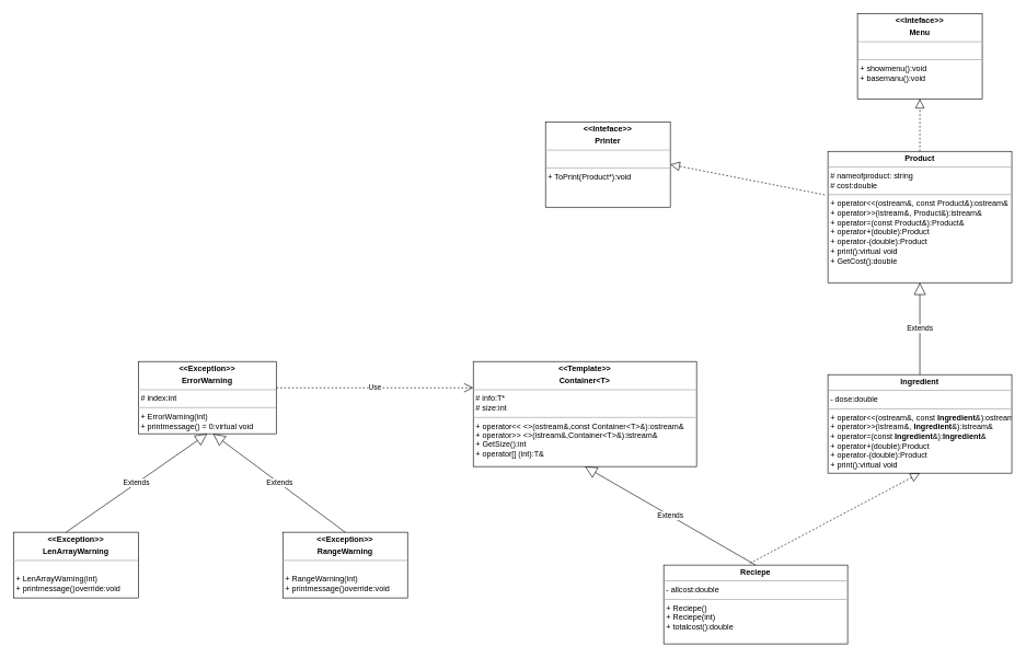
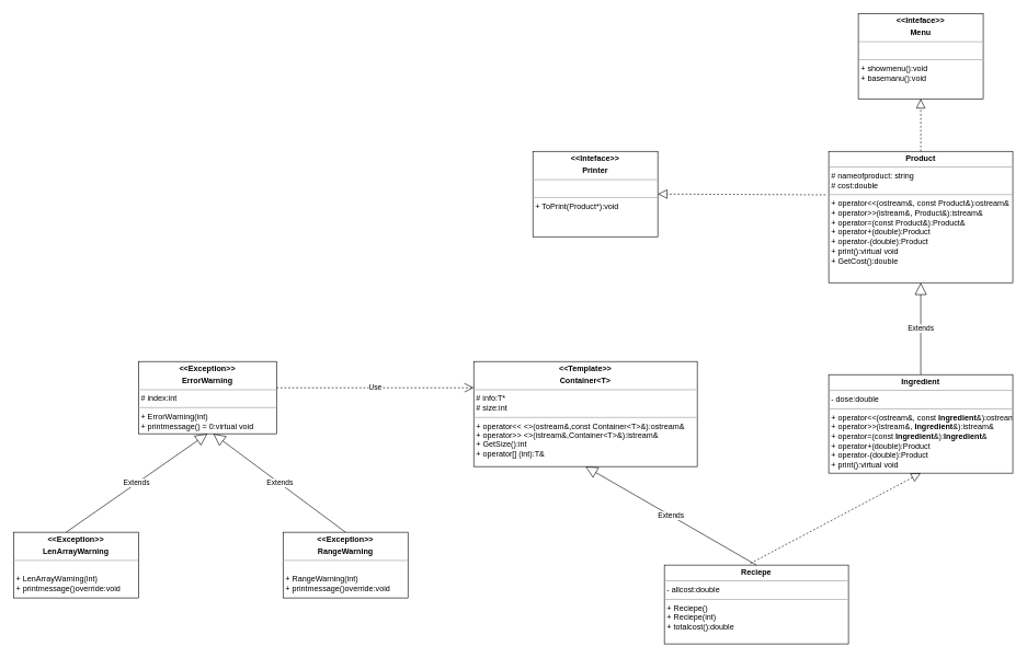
  <mxCell id="0" />
  <mxCell id="1" parent="0" />
  <mxCell id="2" value="&lt;p style=&quot;margin:0px;margin-top:4px;text-align:center;&quot;&gt;&lt;b&gt;&amp;lt;&amp;lt;Inteface&amp;gt;&amp;gt;&lt;/b&gt;&lt;/p&gt;&lt;p style=&quot;margin:0px;margin-top:4px;text-align:center;&quot;&gt;&lt;b&gt;Menu&lt;/b&gt;&lt;/p&gt;&lt;hr size=&quot;1&quot;&gt;&lt;p style=&quot;margin:0px;margin-left:4px;&quot;&gt;&amp;nbsp;&lt;/p&gt;&lt;hr size=&quot;1&quot;&gt;&lt;p style=&quot;margin:0px;margin-left:4px;&quot;&gt;+ showmenu():void&lt;/p&gt;&lt;p style=&quot;margin:0px;margin-left:4px;&quot;&gt;+ basemanu():void&lt;/p&gt;&lt;p style=&quot;margin:0px;margin-left:4px;&quot;&gt;&lt;br&gt;&lt;/p&gt;" style="verticalAlign=top;align=left;overflow=fill;fontSize=12;fontFamily=Helvetica;html=1;" vertex="1" parent="1"><mxGeometry x="1305" y="20" width="190" height="130" as="geometry" /></mxCell>
  <mxCell id="3" value="&lt;p style=&quot;margin:0px;margin-top:4px;text-align:center;&quot;&gt;&lt;b&gt;Product&lt;/b&gt;&lt;/p&gt;&lt;hr size=&quot;1&quot;&gt;&lt;p style=&quot;margin:0px;margin-left:4px;&quot;&gt;# nameofproduct: string&lt;/p&gt;&lt;p style=&quot;margin:0px;margin-left:4px;&quot;&gt;# cost:double&lt;/p&gt;&lt;hr size=&quot;1&quot;&gt;&lt;p style=&quot;margin:0px;margin-left:4px;&quot;&gt;+&amp;nbsp;operator&amp;lt;&amp;lt;(ostream&amp;amp;, const Product&amp;amp;):ostream&amp;amp;&lt;/p&gt;&lt;p style=&quot;margin:0px;margin-left:4px;&quot;&gt;+ operator&amp;gt;&amp;gt;(istream&amp;amp;, Product&amp;amp;):istream&amp;amp;&lt;br&gt;&lt;/p&gt;&lt;p style=&quot;margin:0px;margin-left:4px;&quot;&gt;+ operator=(const Product&amp;amp;):Product&amp;amp;&lt;/p&gt;&lt;p style=&quot;margin:0px;margin-left:4px;&quot;&gt;+ operator+(double):Product&lt;/p&gt;&lt;p style=&quot;margin:0px;margin-left:4px;&quot;&gt;+ operator-(double):Product&lt;/p&gt;&lt;p style=&quot;margin:0px;margin-left:4px;&quot;&gt;+ print():virtual void&lt;/p&gt;&lt;p style=&quot;margin:0px;margin-left:4px;&quot;&gt;+ GetCost():double&lt;/p&gt;&lt;p style=&quot;margin:0px;margin-left:4px;&quot;&gt;&lt;br&gt;&lt;/p&gt;&lt;p style=&quot;margin:0px;margin-left:4px;&quot;&gt;&lt;br&gt;&lt;/p&gt;" style="verticalAlign=top;align=left;overflow=fill;fontSize=12;fontFamily=Helvetica;html=1;" vertex="1" parent="1"><mxGeometry x="1260" y="230" width="280" height="200" as="geometry" /></mxCell>
  <mxCell id="4" value="&lt;p style=&quot;margin:0px;margin-top:4px;text-align:center;&quot;&gt;&lt;b&gt;Ingredient&lt;/b&gt;&lt;/p&gt;&lt;hr size=&quot;1&quot;&gt;&lt;p style=&quot;margin:0px;margin-left:4px;&quot;&gt;- dose:double&lt;/p&gt;&lt;hr size=&quot;1&quot;&gt;&lt;p style=&quot;margin:0px;margin-left:4px;&quot;&gt;+&amp;nbsp;operator&amp;lt;&amp;lt;(ostream&amp;amp;, const&amp;nbsp;&lt;b style=&quot;text-align: center;&quot;&gt;Ingredient&lt;/b&gt;&amp;amp;):ostream&amp;amp;&lt;/p&gt;&lt;p style=&quot;margin:0px;margin-left:4px;&quot;&gt;+ operator&amp;gt;&amp;gt;(istream&amp;amp;,&amp;nbsp;&lt;b style=&quot;text-align: center;&quot;&gt;Ingredient&lt;/b&gt;&amp;amp;):istream&amp;amp;&lt;br&gt;&lt;/p&gt;&lt;p style=&quot;margin:0px;margin-left:4px;&quot;&gt;+ operator=(const&amp;nbsp;&lt;b style=&quot;text-align: center;&quot;&gt;Ingredient&lt;/b&gt;&amp;amp;):&lt;b style=&quot;text-align: center;&quot;&gt;Ingredient&lt;/b&gt;&amp;amp;&lt;/p&gt;&lt;p style=&quot;margin:0px;margin-left:4px;&quot;&gt;+ operator+(double):Product&lt;/p&gt;&lt;p style=&quot;margin:0px;margin-left:4px;&quot;&gt;+ operator-(double):Product&lt;/p&gt;&lt;p style=&quot;margin:0px;margin-left:4px;&quot;&gt;+ print():virtual void&lt;/p&gt;&lt;p style=&quot;margin:0px;margin-left:4px;&quot;&gt;&lt;br&gt;&lt;/p&gt;&lt;p style=&quot;margin:0px;margin-left:4px;&quot;&gt;&lt;br&gt;&lt;/p&gt;" style="verticalAlign=top;align=left;overflow=fill;fontSize=12;fontFamily=Helvetica;html=1;" vertex="1" parent="1"><mxGeometry x="1260" y="570" width="280" height="150" as="geometry" /></mxCell>
  <mxCell id="5" value="&lt;p style=&quot;margin:0px;margin-top:4px;text-align:center;&quot;&gt;&lt;b&gt;Reciepe&lt;/b&gt;&lt;/p&gt;&lt;hr size=&quot;1&quot;&gt;&lt;p style=&quot;margin:0px;margin-left:4px;&quot;&gt;- allcost:double&lt;/p&gt;&lt;hr size=&quot;1&quot;&gt;&lt;p style=&quot;margin:0px;margin-left:4px;&quot;&gt;+ Reciepe()&lt;/p&gt;&lt;p style=&quot;margin:0px;margin-left:4px;&quot;&gt;+ Reciepe(int)&lt;/p&gt;&lt;p style=&quot;margin:0px;margin-left:4px;&quot;&gt;+ totalcost():double&lt;/p&gt;&lt;p style=&quot;margin:0px;margin-left:4px;&quot;&gt;&lt;br&gt;&lt;/p&gt;&lt;p style=&quot;margin:0px;margin-left:4px;&quot;&gt;&lt;br&gt;&lt;/p&gt;" style="verticalAlign=top;align=left;overflow=fill;fontSize=12;fontFamily=Helvetica;html=1;" vertex="1" parent="1"><mxGeometry x="1010" y="860" width="280" height="120" as="geometry" /></mxCell>
  <mxCell id="6" value="&lt;p style=&quot;margin:0px;margin-top:4px;text-align:center;&quot;&gt;&lt;b&gt;&amp;lt;&amp;lt;Template&amp;gt;&amp;gt;&lt;/b&gt;&lt;/p&gt;&lt;p style=&quot;margin:0px;margin-top:4px;text-align:center;&quot;&gt;&lt;b&gt;Container&amp;lt;T&amp;gt;&lt;/b&gt;&lt;/p&gt;&lt;hr size=&quot;1&quot;&gt;&lt;p style=&quot;margin:0px;margin-left:4px;&quot;&gt;# info:T*&lt;/p&gt;&lt;p style=&quot;margin:0px;margin-left:4px;&quot;&gt;# size:int&amp;nbsp;&lt;/p&gt;&lt;hr size=&quot;1&quot;&gt;&lt;p style=&quot;margin:0px;margin-left:4px;&quot;&gt;+ operator&amp;lt;&amp;lt; &amp;lt;&amp;gt;(ostream&amp;amp;,const Container&amp;lt;T&amp;gt;&amp;amp;):ostream&amp;amp;&lt;/p&gt;&lt;p style=&quot;margin:0px;margin-left:4px;&quot;&gt;+ operator&amp;gt;&amp;gt; &amp;lt;&amp;gt;(istream&amp;amp;,Container&amp;lt;T&amp;gt;&amp;amp;):istream&amp;amp;&lt;/p&gt;&lt;p style=&quot;margin:0px;margin-left:4px;&quot;&gt;+ GetSize():int&lt;/p&gt;&lt;p style=&quot;margin:0px;margin-left:4px;&quot;&gt;+ operator[] (int):T&amp;amp;&lt;/p&gt;" style="verticalAlign=top;align=left;overflow=fill;fontSize=12;fontFamily=Helvetica;html=1;" vertex="1" parent="1"><mxGeometry x="720" y="550" width="340" height="160" as="geometry" /></mxCell>
  <mxCell id="7" value="&lt;p style=&quot;margin:0px;margin-top:4px;text-align:center;&quot;&gt;&lt;b&gt;&amp;lt;&amp;lt;Exception&amp;gt;&amp;gt;&lt;/b&gt;&lt;/p&gt;&lt;p style=&quot;margin:0px;margin-top:4px;text-align:center;&quot;&gt;&lt;b&gt;ErrorWarning&lt;/b&gt;&lt;/p&gt;&lt;hr size=&quot;1&quot;&gt;&lt;p style=&quot;margin:0px;margin-left:4px;&quot;&gt;# index:int&lt;/p&gt;&lt;hr size=&quot;1&quot;&gt;&lt;p style=&quot;margin:0px;margin-left:4px;&quot;&gt;+ ErrorWarning(int)&lt;/p&gt;&lt;p style=&quot;margin:0px;margin-left:4px;&quot;&gt;+ printmessage() = 0:virtual void&lt;/p&gt;" style="verticalAlign=top;align=left;overflow=fill;fontSize=12;fontFamily=Helvetica;html=1;" vertex="1" parent="1"><mxGeometry x="210" y="550" width="210" height="110" as="geometry" /></mxCell>
  <mxCell id="8" value="&lt;p style=&quot;margin:0px;margin-top:4px;text-align:center;&quot;&gt;&lt;b&gt;&amp;lt;&amp;lt;Exception&amp;gt;&amp;gt;&lt;/b&gt;&lt;/p&gt;&lt;p style=&quot;margin:0px;margin-top:4px;text-align:center;&quot;&gt;&lt;b&gt;LenArrayWarning&lt;/b&gt;&lt;/p&gt;&lt;hr size=&quot;1&quot;&gt;&lt;p style=&quot;margin:0px;margin-left:4px;&quot;&gt;&lt;br&gt;&lt;/p&gt;&lt;p style=&quot;margin:0px;margin-left:4px;&quot;&gt;+ LenArrayWarning(int)&lt;/p&gt;&lt;p style=&quot;margin:0px;margin-left:4px;&quot;&gt;+ printmessage()override:void&lt;/p&gt;" style="verticalAlign=top;align=left;overflow=fill;fontSize=12;fontFamily=Helvetica;html=1;" vertex="1" parent="1"><mxGeometry x="20" y="810" width="190" height="100" as="geometry" /></mxCell>
  <mxCell id="9" value="&lt;p style=&quot;margin:0px;margin-top:4px;text-align:center;&quot;&gt;&lt;b&gt;&amp;lt;&amp;lt;Exception&amp;gt;&amp;gt;&lt;/b&gt;&lt;/p&gt;&lt;p style=&quot;margin:0px;margin-top:4px;text-align:center;&quot;&gt;&lt;b&gt;RangeWarning&lt;/b&gt;&lt;/p&gt;&lt;hr size=&quot;1&quot;&gt;&lt;p style=&quot;margin:0px;margin-left:4px;&quot;&gt;&lt;br&gt;&lt;/p&gt;&lt;p style=&quot;margin:0px;margin-left:4px;&quot;&gt;+ RangeWarning(int)&lt;/p&gt;&lt;p style=&quot;margin:0px;margin-left:4px;&quot;&gt;+ printmessage()override:void&lt;/p&gt;" style="verticalAlign=top;align=left;overflow=fill;fontSize=12;fontFamily=Helvetica;html=1;" vertex="1" parent="1"><mxGeometry x="430" y="810" width="190" height="100" as="geometry" /></mxCell>
  <mxCell id="10" value="Extends" style="endArrow=block;endSize=16;endFill=0;html=1;rounded=0;entryX=0.5;entryY=1;entryDx=0;entryDy=0;exitX=0.5;exitY=0;exitDx=0;exitDy=0;" edge="1" parent="1" target="7"><mxGeometry width="160" relative="1" as="geometry"><mxPoint x="100" y="810" as="sourcePoint" /><mxPoint x="140" y="630" as="targetPoint" /></mxGeometry></mxCell>
  <mxCell id="11" value="Extends" style="endArrow=block;endSize=16;endFill=0;html=1;rounded=0;entryX=0.542;entryY=1.001;entryDx=0;entryDy=0;exitX=0.5;exitY=0;exitDx=0;exitDy=0;entryPerimeter=0;" edge="1" parent="1" source="9" target="7"><mxGeometry width="160" relative="1" as="geometry"><mxPoint x="510" y="930" as="sourcePoint" /><mxPoint x="270" y="600" as="targetPoint" /></mxGeometry></mxCell>
- <mxCell id="12" value="&lt;p style=&quot;margin:0px;margin-top:4px;text-align:center;&quot;&gt;&lt;b&gt;&amp;lt;&amp;lt;Inteface&amp;gt;&amp;gt;&lt;/b&gt;&lt;/p&gt;&lt;p style=&quot;margin:0px;margin-top:4px;text-align:center;&quot;&gt;&lt;b&gt;Printer&lt;/b&gt;&lt;/p&gt;&lt;hr size=&quot;1&quot;&gt;&lt;p style=&quot;margin:0px;margin-left:4px;&quot;&gt;&amp;nbsp;&lt;/p&gt;&lt;hr size=&quot;1&quot;&gt;&lt;p style=&quot;margin:0px;margin-left:4px;&quot;&gt;+ ToPrint(Product*):void&lt;/p&gt;&lt;p style=&quot;margin:0px;margin-left:4px;&quot;&gt;&lt;br&gt;&lt;/p&gt;" style="verticalAlign=top;align=left;overflow=fill;fontSize=12;fontFamily=Helvetica;html=1;" vertex="1" parent="1"><mxGeometry x="830" y="185" width="190" height="130" as="geometry" /></mxCell>
+ <mxCell id="12" value="&lt;p style=&quot;margin:0px;margin-top:4px;text-align:center;&quot;&gt;&lt;b&gt;&amp;lt;&amp;lt;Inteface&amp;gt;&amp;gt;&lt;/b&gt;&lt;/p&gt;&lt;p style=&quot;margin:0px;margin-top:4px;text-align:center;&quot;&gt;&lt;b&gt;Printer&lt;/b&gt;&lt;/p&gt;&lt;hr size=&quot;1&quot;&gt;&lt;p style=&quot;margin:0px;margin-left:4px;&quot;&gt;&amp;nbsp;&lt;/p&gt;&lt;hr size=&quot;1&quot;&gt;&lt;p style=&quot;margin:0px;margin-left:4px;&quot;&gt;+ ToPrint(Product*):void&lt;/p&gt;&lt;p style=&quot;margin:0px;margin-left:4px;&quot;&gt;&lt;br&gt;&lt;/p&gt;" style="verticalAlign=top;align=left;overflow=fill;fontSize=12;fontFamily=Helvetica;html=1;" vertex="1" parent="1"><mxGeometry x="810" y="230" width="190" height="130" as="geometry" /></mxCell>
  <mxCell id="13" value="Extends" style="endArrow=block;endSize=16;endFill=0;html=1;rounded=0;entryX=0.5;entryY=1;entryDx=0;entryDy=0;exitX=0.5;exitY=0;exitDx=0;exitDy=0;" edge="1" parent="1" source="4" target="3"><mxGeometry width="160" relative="1" as="geometry"><mxPoint x="1170" y="610" as="sourcePoint" /><mxPoint x="1385" y="460" as="targetPoint" /></mxGeometry></mxCell>
  <mxCell id="14" value="" style="endArrow=block;dashed=1;endFill=0;endSize=12;html=1;rounded=0;entryX=0.5;entryY=1;entryDx=0;entryDy=0;exitX=0.468;exitY=-0.022;exitDx=0;exitDy=0;exitPerimeter=0;" edge="1" parent="1" source="5" target="4"><mxGeometry width="160" relative="1" as="geometry"><mxPoint x="900" y="800" as="sourcePoint" /><mxPoint x="1060" y="800" as="targetPoint" /></mxGeometry></mxCell>
  <mxCell id="15" value="Extends" style="endArrow=block;endSize=16;endFill=0;html=1;rounded=0;entryX=0.5;entryY=1;entryDx=0;entryDy=0;exitX=0.5;exitY=0;exitDx=0;exitDy=0;" edge="1" parent="1" source="5" target="6"><mxGeometry width="160" relative="1" as="geometry"><mxPoint x="800" y="870" as="sourcePoint" /><mxPoint x="960" y="870" as="targetPoint" /></mxGeometry></mxCell>
  <mxCell id="16" value="Use" style="endArrow=open;endSize=12;dashed=1;html=1;rounded=0;entryX=0;entryY=0.25;entryDx=0;entryDy=0;" edge="1" parent="1" target="6"><mxGeometry width="160" relative="1" as="geometry"><mxPoint x="420" y="590" as="sourcePoint" /><mxPoint x="580" y="590" as="targetPoint" /></mxGeometry></mxCell>
  <mxCell id="17" value="" style="endArrow=block;dashed=1;endFill=0;endSize=12;html=1;rounded=0;entryX=0.5;entryY=1;entryDx=0;entryDy=0;exitX=0.5;exitY=0;exitDx=0;exitDy=0;" edge="1" parent="1" source="3" target="2"><mxGeometry width="160" relative="1" as="geometry"><mxPoint x="1120" y="190" as="sourcePoint" /><mxPoint x="1280" y="190" as="targetPoint" /></mxGeometry></mxCell>
  <mxCell id="18" value="" style="endArrow=block;dashed=1;endFill=0;endSize=12;html=1;rounded=0;entryX=1;entryY=0.5;entryDx=0;entryDy=0;exitX=-0.017;exitY=0.331;exitDx=0;exitDy=0;exitPerimeter=0;" edge="1" parent="1" source="3" target="12"><mxGeometry width="160" relative="1" as="geometry"><mxPoint x="1030" y="220" as="sourcePoint" /><mxPoint x="1190" y="220" as="targetPoint" /></mxGeometry></mxCell>
